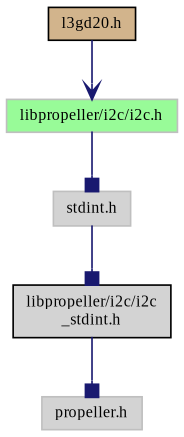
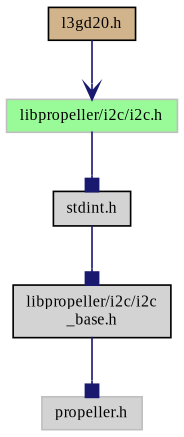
  digraph {
    fontname="Liberation Serif"
    node [color=grey75 fillcolor=lightgrey fontname="Liberation Serif" fontsize=10 shape=record style=filled]
    edge [arrowhead=box color=midnightblue fontname="Liberation Serif" fontsize=10 labelfontname=Helvetica labelfontsize=10 style=solid]
    n1 [color=black fillcolor=tan fontcolor=black height=0.2 label="l3gd20.h" width=0.4]
    n2 [fillcolor=palegreen height=0.2 label="libpropeller/i2c/i2c.h" width=0.4]
-   n3 [height=0.2 label="stdint.h" width=0.4]
-   n4 [color=black height=0.2 label="libpropeller/i2c/i2c\l_stdint.h" width=0.4]
+   n3 [color=black height=0.2 label="stdint.h" width=0.4]
+   n4 [color=black height=0.2 label="libpropeller/i2c/i2c\l_base.h" width=0.4]
    n5 [height=0.2 label="propeller.h" width=0.4]
    n1 -> n2 [arrowhead=vee]
    n2 -> n3
    n3 -> n4
    n4 -> n5
  }
